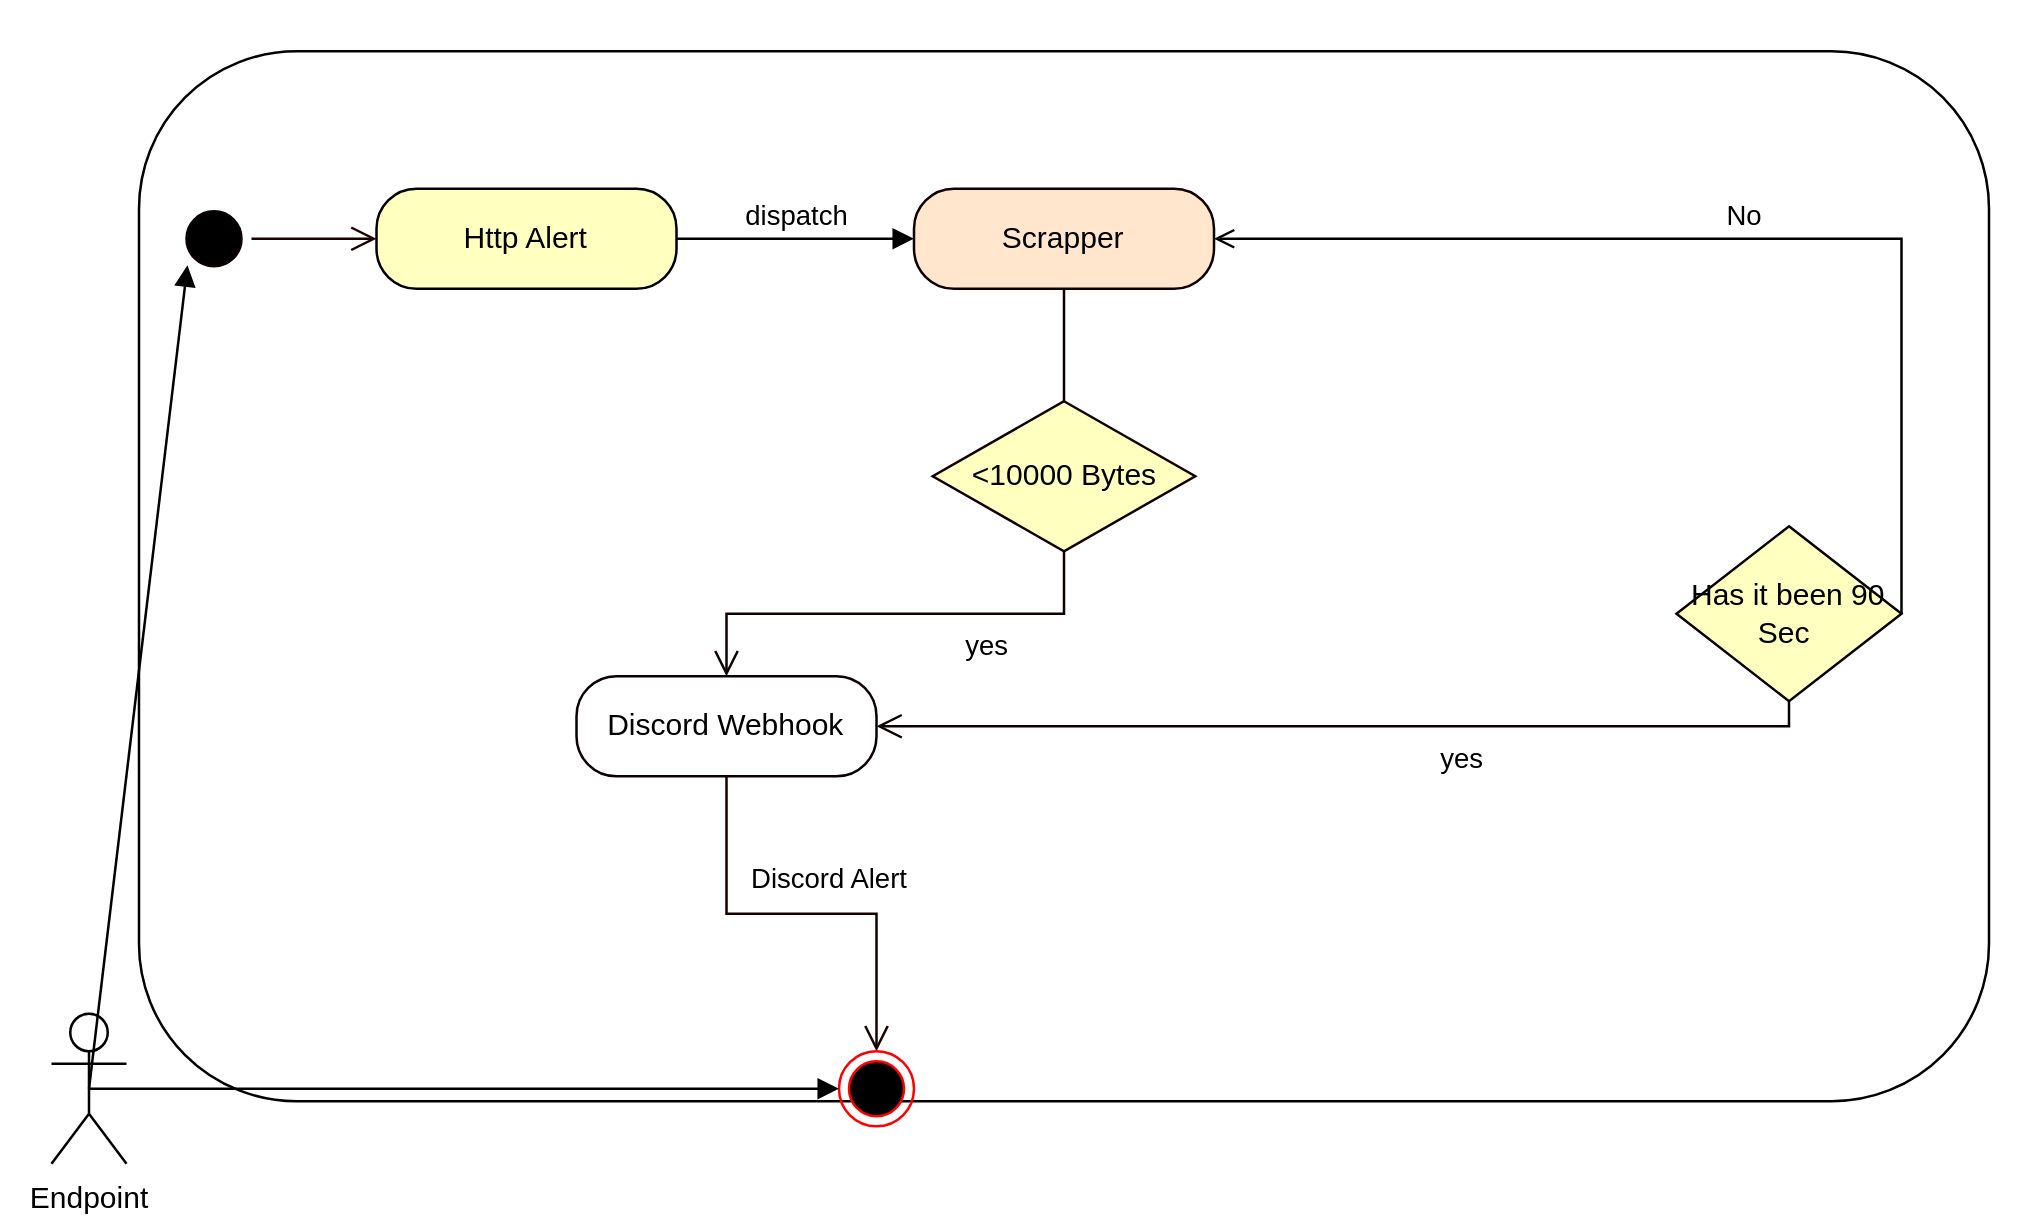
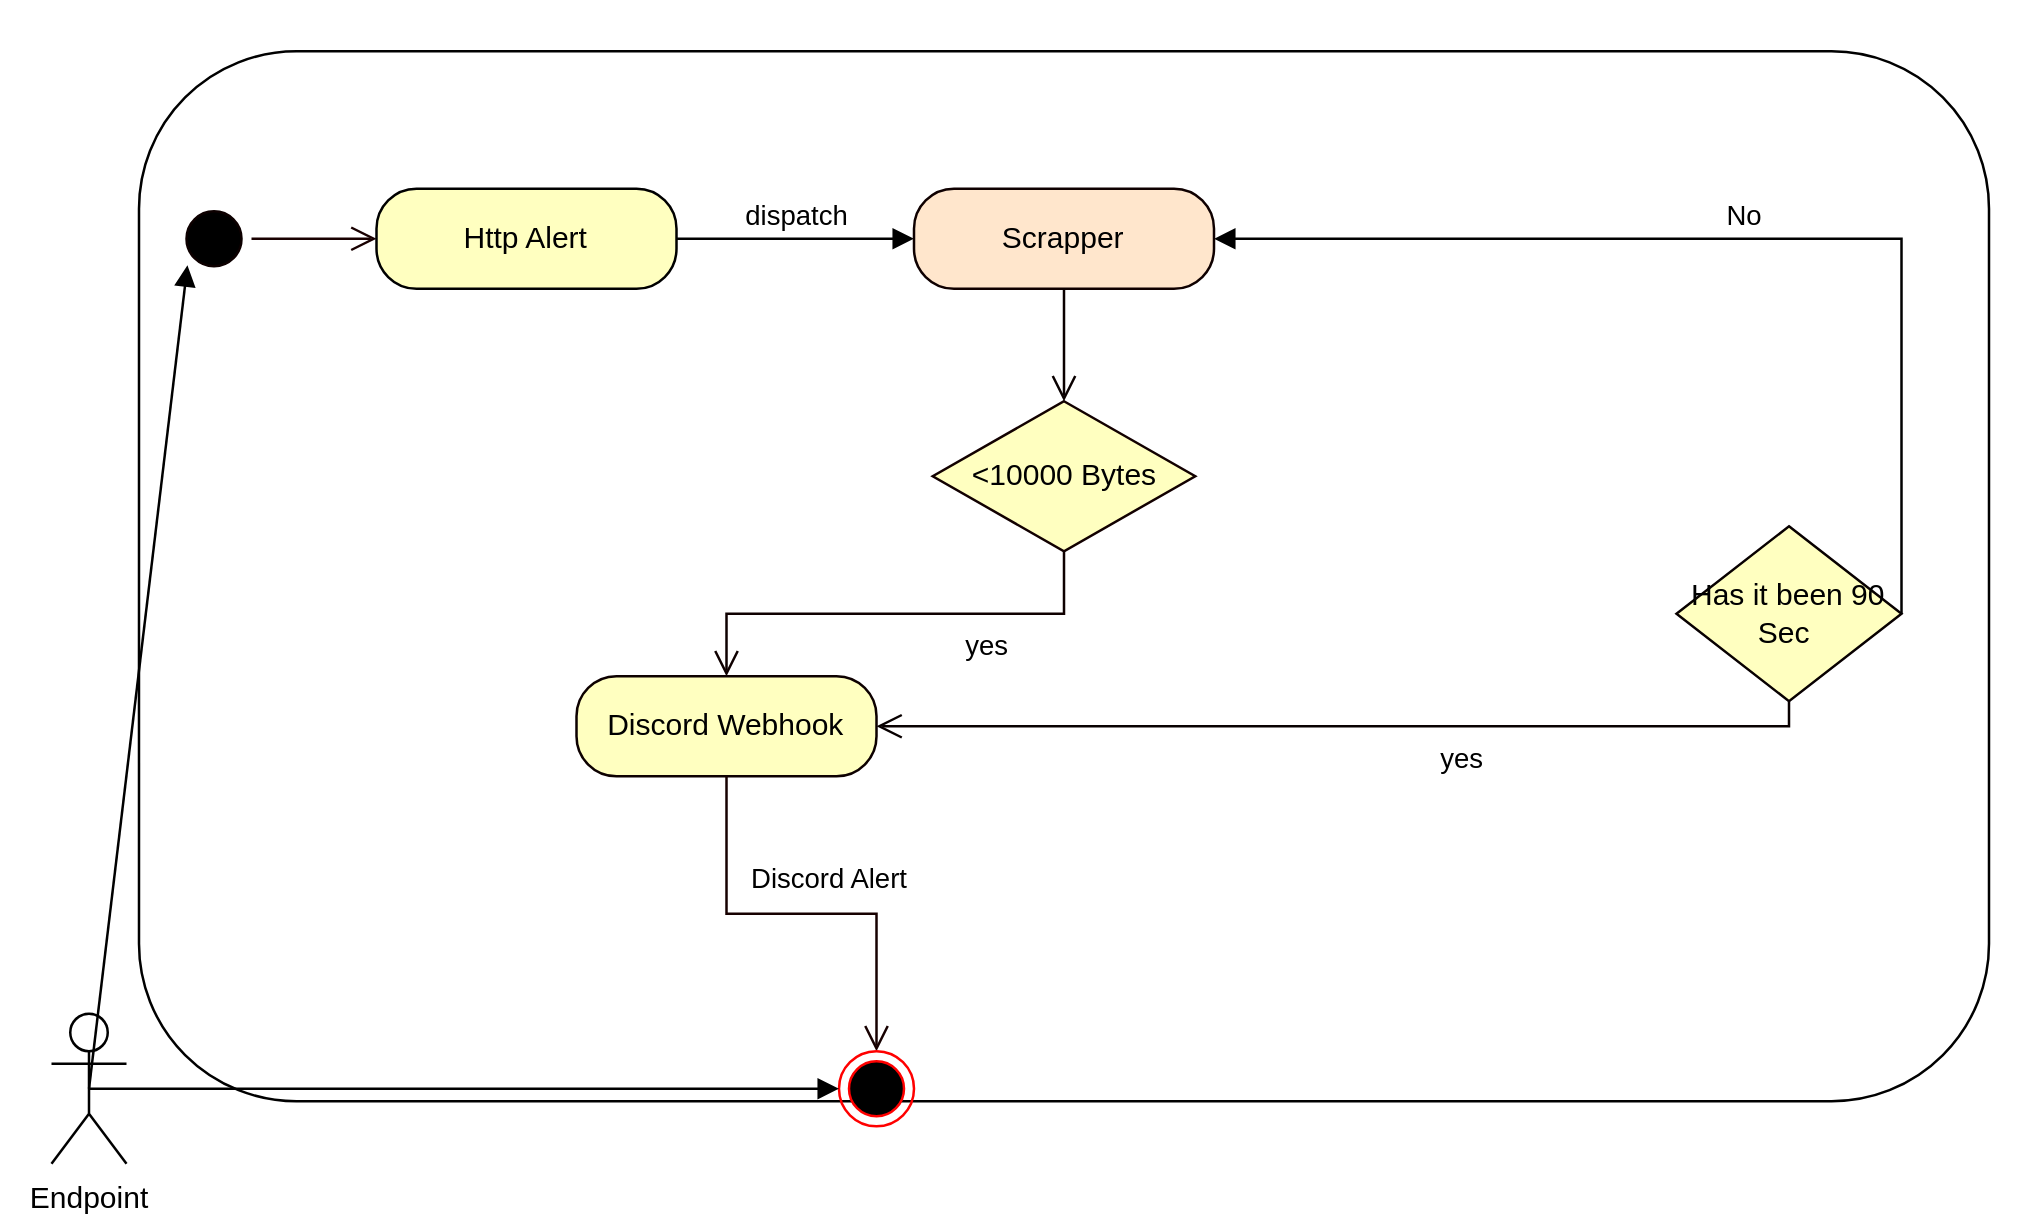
  <mxCell id="0" />
  <mxCell id="1" parent="0" />
  <mxCell id="2" value="" style="rounded=1;whiteSpace=wrap;html=1;fillColor=none;" vertex="1" parent="1"><mxGeometry x="55" y="20" width="740" height="420" as="geometry" /></mxCell>
  <mxCell id="3" value="" style="ellipse;html=1;shape=startState;fillColor=#000000;strokeColor=#0D0000;" vertex="1" parent="1"><mxGeometry x="70" y="80" width="30" height="30" as="geometry" /></mxCell>
  <mxCell id="4" value="" style="edgeStyle=orthogonalEdgeStyle;html=1;verticalAlign=bottom;endArrow=open;endSize=8;strokeColor=#190000;rounded=0;" edge="1" source="3" parent="1"><mxGeometry relative="1" as="geometry"><mxPoint x="150" y="95" as="targetPoint" /></mxGeometry></mxCell>
  <mxCell id="5" value="Http Alert" style="rounded=1;whiteSpace=wrap;html=1;arcSize=40;fontColor=#000000;fillColor=#ffffc0;strokeColor=#000000;" vertex="1" parent="1"><mxGeometry x="150" y="75" width="120" height="40" as="geometry" /></mxCell>
  <mxCell id="6" value="&amp;lt;10000 Bytes" style="rhombus;whiteSpace=wrap;html=1;fontColor=#000000;fillColor=#ffffc0;strokeColor=#120000;" vertex="1" parent="1"><mxGeometry x="372.5" y="160" width="105" height="60" as="geometry" /></mxCell>
  <mxCell id="7" value="yes" style="edgeStyle=orthogonalEdgeStyle;html=1;align=left;verticalAlign=top;endArrow=open;endSize=8;strokeColor=#0F0000;rounded=0;exitX=0.5;exitY=1;exitDx=0;exitDy=0;entryX=0.5;entryY=0;entryDx=0;entryDy=0;" edge="1" source="6" parent="1" target="8"><mxGeometry x="-0.286" relative="1" as="geometry"><mxPoint x="250" y="182.5" as="targetPoint" /><mxPoint x="140" y="277.5" as="sourcePoint" /><mxPoint as="offset" /></mxGeometry></mxCell>
- <mxCell id="8" value="Discord Webhook" style="rounded=1;whiteSpace=wrap;html=1;arcSize=40;fontColor=#000000;fillColor=#ffffff;strokeColor=#0D0000;" vertex="1" parent="1"><mxGeometry x="230" y="270" width="120" height="40" as="geometry" /></mxCell>
+ <mxCell id="8" value="Discord Webhook" style="rounded=1;whiteSpace=wrap;html=1;arcSize=40;fontColor=#000000;fillColor=#ffffc0;strokeColor=#0D0000;" vertex="1" parent="1"><mxGeometry x="230" y="270" width="120" height="40" as="geometry" /></mxCell>
  <mxCell id="9" value="Has it been 90 Sec&amp;nbsp;" style="rhombus;whiteSpace=wrap;html=1;fontColor=#000000;fillColor=#ffffc0;strokeColor=#080000;" vertex="1" parent="1"><mxGeometry x="670" y="210" width="90" height="70" as="geometry" /></mxCell>
  <mxCell id="10" value="yes" style="edgeStyle=orthogonalEdgeStyle;html=1;align=left;verticalAlign=top;endArrow=open;endSize=8;strokeColor=#080000;rounded=0;exitX=0.5;exitY=1;exitDx=0;exitDy=0;" edge="1" source="9" parent="1" target="8"><mxGeometry x="-0.197" relative="1" as="geometry"><mxPoint x="350" y="380" as="targetPoint" /><mxPoint x="490" y="240" as="sourcePoint" /><mxPoint as="offset" /></mxGeometry></mxCell>
  <mxCell id="11" value="" style="edgeStyle=orthogonalEdgeStyle;html=1;verticalAlign=bottom;endArrow=open;endSize=8;strokeColor=#170000;rounded=0;entryX=0.5;entryY=0;entryDx=0;entryDy=0;" edge="1" parent="1" source="8" target="13"><mxGeometry relative="1" as="geometry"><mxPoint x="351" y="438" as="targetPoint" /><mxPoint x="350" y="350" as="sourcePoint" /></mxGeometry></mxCell>
  <mxCell id="12" value="Discord Alert" style="edgeLabel;html=1;align=center;verticalAlign=middle;resizable=0;points=[];" vertex="1" connectable="0" parent="11"><mxGeometry x="0.191" y="2" relative="1" as="geometry"><mxPoint x="-6" y="-13" as="offset" /></mxGeometry></mxCell>
  <mxCell id="13" value="" style="ellipse;html=1;shape=endState;fillColor=#000000;strokeColor=#ff0000;" vertex="1" parent="1"><mxGeometry x="335" y="420" width="30" height="30" as="geometry" /></mxCell>
  <mxCell id="14" value="dispatch" style="html=1;verticalAlign=bottom;endArrow=block;curved=0;rounded=0;exitX=1;exitY=0.5;exitDx=0;exitDy=0;entryX=0;entryY=0.5;entryDx=0;entryDy=0;" edge="1" parent="1" source="5" target="19"><mxGeometry width="80" relative="1" as="geometry"><mxPoint x="370" y="200" as="sourcePoint" /><mxPoint x="450" y="200" as="targetPoint" /></mxGeometry></mxCell>
- <mxCell id="15" value="No" style="html=1;verticalAlign=bottom;endArrow=open;curved=0;rounded=0;entryX=1;entryY=0.5;entryDx=0;entryDy=0;exitX=1;exitY=0.5;exitDx=0;exitDy=0;" edge="1" parent="1" source="9" target="19"><mxGeometry width="80" relative="1" as="geometry"><mxPoint x="370" y="200" as="sourcePoint" /><mxPoint x="450" y="200" as="targetPoint" /><Array as="points"><mxPoint x="760" y="95" /></Array></mxGeometry></mxCell>
+ <mxCell id="15" value="No" style="html=1;verticalAlign=bottom;endArrow=block;curved=0;rounded=0;entryX=1;entryY=0.5;entryDx=0;entryDy=0;exitX=1;exitY=0.5;exitDx=0;exitDy=0;" edge="1" parent="1" source="9" target="19"><mxGeometry width="80" relative="1" as="geometry"><mxPoint x="370" y="200" as="sourcePoint" /><mxPoint x="450" y="200" as="targetPoint" /><Array as="points"><mxPoint x="760" y="95" /></Array></mxGeometry></mxCell>
  <mxCell id="16" value="Endpoint" style="shape=umlActor;verticalLabelPosition=bottom;verticalAlign=top;html=1;" vertex="1" parent="1"><mxGeometry x="20" y="405" width="30" height="60" as="geometry" /></mxCell>
  <mxCell id="17" value="" style="html=1;verticalAlign=bottom;endArrow=block;curved=0;rounded=0;exitX=0.5;exitY=0.5;exitDx=0;exitDy=0;exitPerimeter=0;entryX=0;entryY=1;entryDx=0;entryDy=0;" edge="1" parent="1" source="16" target="3"><mxGeometry width="80" relative="1" as="geometry"><mxPoint x="370" y="200" as="sourcePoint" /><mxPoint x="450" y="200" as="targetPoint" /></mxGeometry></mxCell>
  <mxCell id="18" value="" style="html=1;verticalAlign=bottom;endArrow=block;curved=0;rounded=0;entryX=0;entryY=0.5;entryDx=0;entryDy=0;exitX=0.5;exitY=0.5;exitDx=0;exitDy=0;exitPerimeter=0;" edge="1" parent="1" source="16" target="13"><mxGeometry width="80" relative="1" as="geometry"><mxPoint x="30" y="370" as="sourcePoint" /><mxPoint x="450" y="200" as="targetPoint" /></mxGeometry></mxCell>
  <mxCell id="19" value="Scrapper" style="rounded=1;whiteSpace=wrap;html=1;arcSize=40;fontColor=#000000;fillColor=#ffe6cc;strokeColor=#0F0000;" vertex="1" parent="1"><mxGeometry x="365" y="75" width="120" height="40" as="geometry" /></mxCell>
- <mxCell id="20" value="" style="edgeStyle=orthogonalEdgeStyle;html=1;verticalAlign=bottom;endArrow=none;endSize=8;strokeColor=#0A0000;rounded=0;" edge="1" source="19" parent="1" target="6"><mxGeometry relative="1" as="geometry"><mxPoint x="425" y="180" as="targetPoint" /></mxGeometry></mxCell>
+ <mxCell id="20" value="" style="edgeStyle=orthogonalEdgeStyle;html=1;verticalAlign=bottom;endArrow=open;endSize=8;strokeColor=#0A0000;rounded=0;" edge="1" source="19" parent="1" target="6"><mxGeometry relative="1" as="geometry"><mxPoint x="425" y="180" as="targetPoint" /></mxGeometry></mxCell>
